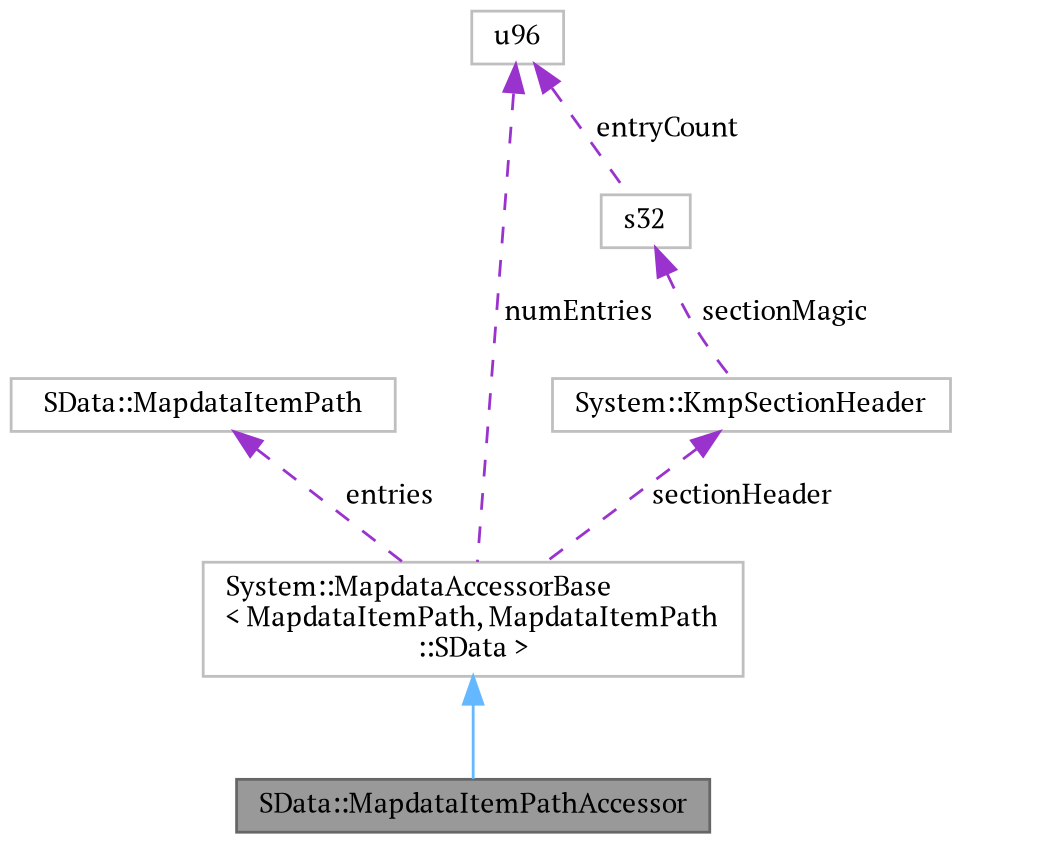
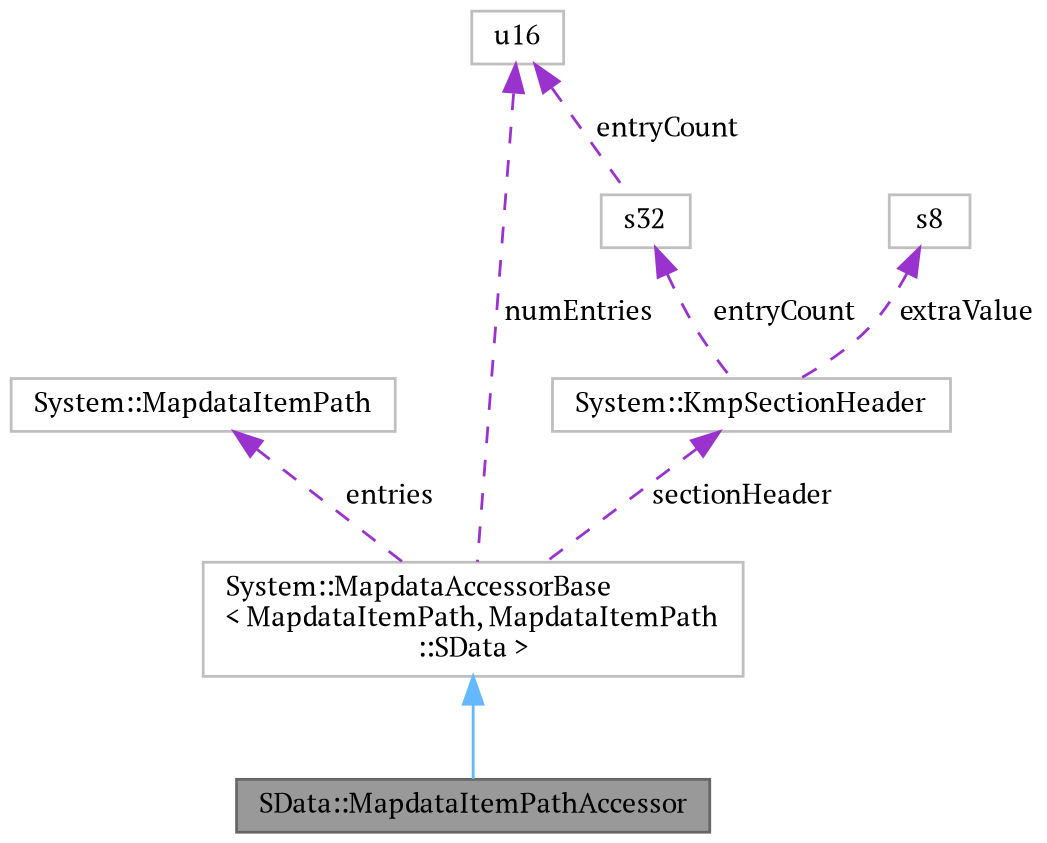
  digraph {
    fontname="PT Serif"
    node [color=grey75 fillcolor=white fontname="PT Serif" fontsize=10 shape=box style=filled]
    edge [color=darkorchid3 dir=back fontname="PT Serif" fontsize=10 labelfontname=FreeMono labelfontsize=10 style=dashed]
    n1 [color=gray40 fillcolor=grey60 fontcolor=black height=0.2 label="SData::MapdataItemPathAccessor" width=0.4]
    n2 [height=0.2 label="System::MapdataAccessorBase\l\< MapdataItemPath, MapdataItemPath\l::SData \>" width=0.4]
-   n3 [height=0.2 label="SData::MapdataItemPath" width=0.4]
-   n4 [height=0.2 label=u96 width=0.4]
+   n3 [height=0.2 label="System::MapdataItemPath" width=0.4]
+   n4 [height=0.2 label=u16 width=0.4]
    n5 [height=0.2 label=s32 width=0.4]
    n6 [height=0.2 label="System::KmpSectionHeader" width=0.4]
+   n7 [height=0.2 label=s8 width=0.4]
    n2 -> n1 [color=steelblue1 style=solid]
    n3 -> n2 [label=" entries"]
    n4 -> n2 [label=" numEntries"]
    n4 -> n5 [label=" entryCount"]
-   n5 -> n6 [label=" sectionMagic"]
+   n5 -> n6 [label=" entryCount"]
    n6 -> n2 [label=" sectionHeader"]
+   n7 -> n6 [label=" extraValue"]
  }
